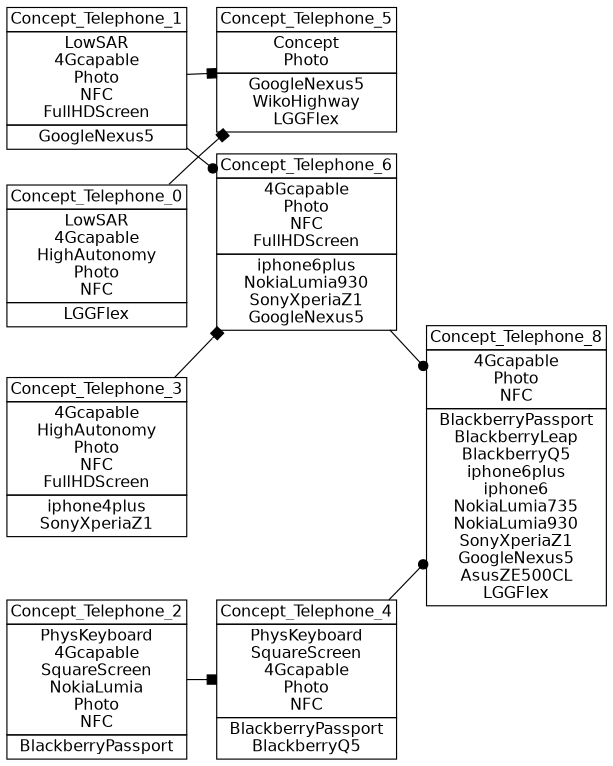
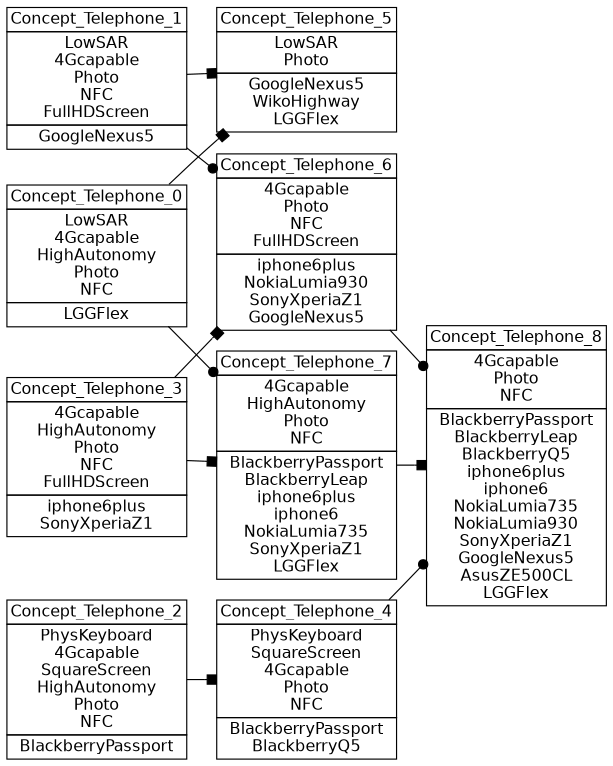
  digraph {
    nodesep=0.2
    rankdir=LR
    ranksep=0.3
    node [fontname="DejaVu Sans" margin="0.03,0.03" shape=none]
    edge [arrowhead=box headport=p tailport=p]
    n1 [label=<<table border="0" cellborder="1" cellspacing="0" port="p"><tr><td>Concept_Telephone_1</td></tr><tr><td>LowSAR<br/>4Gcapable<br/>Photo<br/>NFC<br/>FullHDScreen<br/></td></tr><tr><td>GoogleNexus5<br/></td></tr></table>>]
-   n2 [label=<<table border="0" cellborder="1" cellspacing="0" port="p"><tr><td>Concept_Telephone_5</td></tr><tr><td>Concept<br/>Photo<br/></td></tr><tr><td>GoogleNexus5<br/>WikoHighway<br/>LGGFlex<br/></td></tr></table>>]
+   n2 [label=<<table border="0" cellborder="1" cellspacing="0" port="p"><tr><td>Concept_Telephone_5</td></tr><tr><td>LowSAR<br/>Photo<br/></td></tr><tr><td>GoogleNexus5<br/>WikoHighway<br/>LGGFlex<br/></td></tr></table>>]
    n3 [label=<<table border="0" cellborder="1" cellspacing="0" port="p"><tr><td>Concept_Telephone_6</td></tr><tr><td>4Gcapable<br/>Photo<br/>NFC<br/>FullHDScreen<br/></td></tr><tr><td>iphone6plus<br/>NokiaLumia930<br/>SonyXperiaZ1<br/>GoogleNexus5<br/></td></tr></table>>]
    n4 [label=<<table border="0" cellborder="1" cellspacing="0" port="p"><tr><td>Concept_Telephone_8</td></tr><tr><td>4Gcapable<br/>Photo<br/>NFC<br/></td></tr><tr><td>BlackberryPassport<br/>BlackberryLeap<br/>BlackberryQ5<br/>iphone6plus<br/>iphone6<br/>NokiaLumia735<br/>NokiaLumia930<br/>SonyXperiaZ1<br/>GoogleNexus5<br/>AsusZE500CL<br/>LGGFlex<br/></td></tr></table>>]
-   n5 [label=<<table border="0" cellborder="1" cellspacing="0" port="p"><tr><td>Concept_Telephone_2</td></tr><tr><td>PhysKeyboard<br/>4Gcapable<br/>SquareScreen<br/>NokiaLumia<br/>Photo<br/>NFC<br/></td></tr><tr><td>BlackberryPassport<br/></td></tr></table>>]
+   n5 [label=<<table border="0" cellborder="1" cellspacing="0" port="p"><tr><td>Concept_Telephone_2</td></tr><tr><td>PhysKeyboard<br/>4Gcapable<br/>SquareScreen<br/>HighAutonomy<br/>Photo<br/>NFC<br/></td></tr><tr><td>BlackberryPassport<br/></td></tr></table>>]
    n6 [label=<<table border="0" cellborder="1" cellspacing="0" port="p"><tr><td>Concept_Telephone_4</td></tr><tr><td>PhysKeyboard<br/>SquareScreen<br/>4Gcapable<br/>Photo<br/>NFC<br/></td></tr><tr><td>BlackberryPassport<br/>BlackberryQ5<br/></td></tr></table>>]
+   n7 [label=<<table border="0" cellborder="1" cellspacing="0" port="p"><tr><td>Concept_Telephone_7</td></tr><tr><td>4Gcapable<br/>HighAutonomy<br/>Photo<br/>NFC<br/></td></tr><tr><td>BlackberryPassport<br/>BlackberryLeap<br/>iphone6plus<br/>iphone6<br/>NokiaLumia735<br/>SonyXperiaZ1<br/>LGGFlex<br/></td></tr></table>>]
    n8 [label=<<table border="0" cellborder="1" cellspacing="0" port="p"><tr><td>Concept_Telephone_0</td></tr><tr><td>LowSAR<br/>4Gcapable<br/>HighAutonomy<br/>Photo<br/>NFC<br/></td></tr><tr><td>LGGFlex<br/></td></tr></table>>]
-   n9 [label=<<table border="0" cellborder="1" cellspacing="0" port="p"><tr><td>Concept_Telephone_3</td></tr><tr><td>4Gcapable<br/>HighAutonomy<br/>Photo<br/>NFC<br/>FullHDScreen<br/></td></tr><tr><td>iphone4plus<br/>SonyXperiaZ1<br/></td></tr></table>>]
+   n9 [label=<<table border="0" cellborder="1" cellspacing="0" port="p"><tr><td>Concept_Telephone_3</td></tr><tr><td>4Gcapable<br/>HighAutonomy<br/>Photo<br/>NFC<br/>FullHDScreen<br/></td></tr><tr><td>iphone6plus<br/>SonyXperiaZ1<br/></td></tr></table>>]
    n1 -> n2
    n1 -> n3 [arrowhead=dot]
    n3 -> n4 [arrowhead=dot]
    n5 -> n6
    n6 -> n4 [arrowhead=dot]
+   n7 -> n4
    n8 -> n2
+   n8 -> n7 [arrowhead=dot]
    n9 -> n3
+   n9 -> n7
  }
